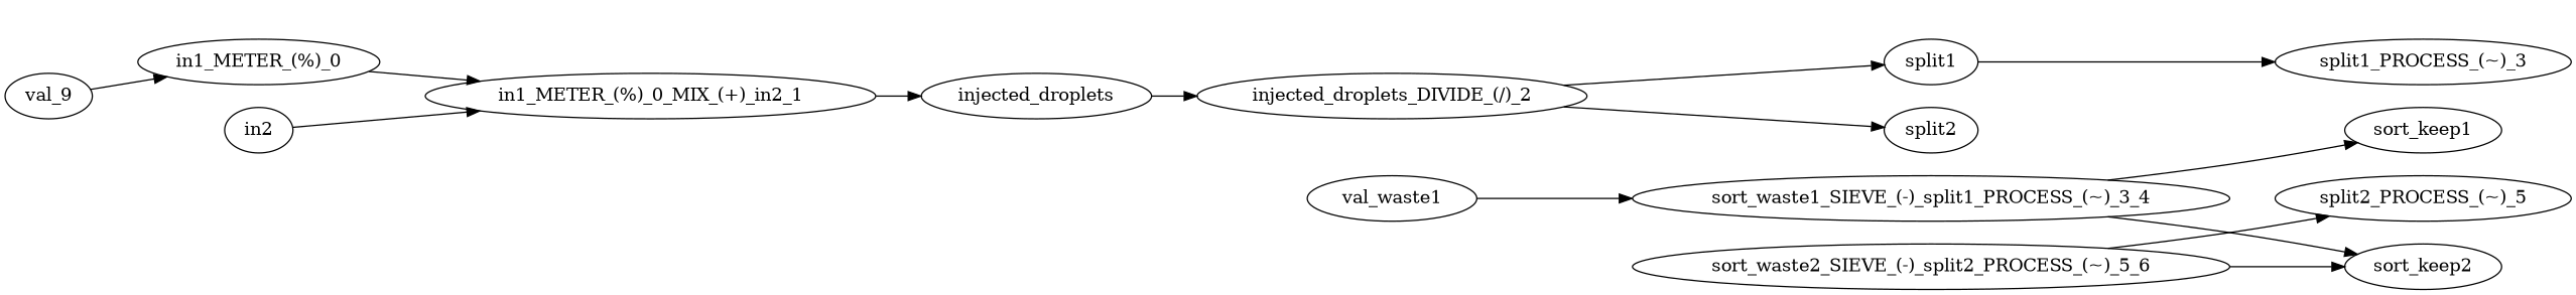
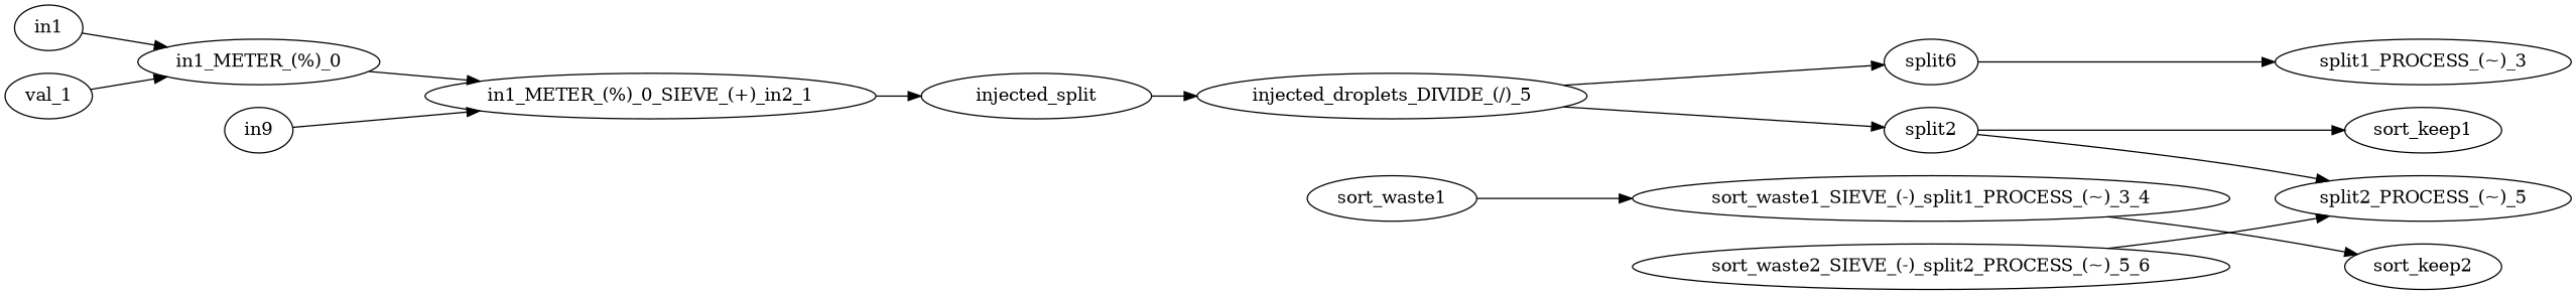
  strict digraph {
    rankdir=LR
+   in1
    "in1_METER_(%)_0"
-   "in1_METER_(%)_0_MIX_(+)_in2_1"
-   injected_droplets
-   in2
-   "injected_droplets_DIVIDE_(/)_2"
-   sort_waste1 [label=val_waste1]
+   "in1_METER_(%)_0_MIX_(+)_in2_1" [label="in1_METER_(%)_0_SIEVE_(+)_in2_1"]
+   injected_droplets [label=injected_split]
+   in2 [label=in9]
+   "injected_droplets_DIVIDE_(/)_2" [label="injected_droplets_DIVIDE_(/)_5"]
+   sort_waste1
    "sort_waste1_SIEVE_(-)_split1_PROCESS_(~)_3_4"
    sort_keep1
    sort_keep2
    "sort_waste2_SIEVE_(-)_split2_PROCESS_(~)_5_6"
    "split2_PROCESS_(~)_5"
-   split1
+   split1 [label=split6]
    split2
    "split1_PROCESS_(~)_3"
-   val_1 [label=val_9]
+   val_1
+   in1 -> "in1_METER_(%)_0"
    "in1_METER_(%)_0" -> "in1_METER_(%)_0_MIX_(+)_in2_1"
    "in1_METER_(%)_0_MIX_(+)_in2_1" -> injected_droplets
    injected_droplets -> "injected_droplets_DIVIDE_(/)_2"
    in2 -> "in1_METER_(%)_0_MIX_(+)_in2_1"
    "injected_droplets_DIVIDE_(/)_2" -> split1
    "injected_droplets_DIVIDE_(/)_2" -> split2
    sort_waste1 -> "sort_waste1_SIEVE_(-)_split1_PROCESS_(~)_3_4"
-   "sort_waste1_SIEVE_(-)_split1_PROCESS_(~)_3_4" -> sort_keep1
+   split2 -> sort_keep1
    "sort_waste1_SIEVE_(-)_split1_PROCESS_(~)_3_4" -> sort_keep2
-   "sort_waste2_SIEVE_(-)_split2_PROCESS_(~)_5_6" -> sort_keep2
    "sort_waste2_SIEVE_(-)_split2_PROCESS_(~)_5_6" -> "split2_PROCESS_(~)_5"
    split1 -> "split1_PROCESS_(~)_3"
+   split2 -> "split2_PROCESS_(~)_5"
    val_1 -> "in1_METER_(%)_0"
  }
